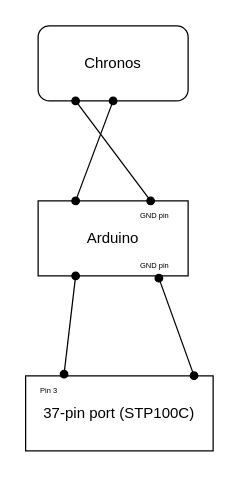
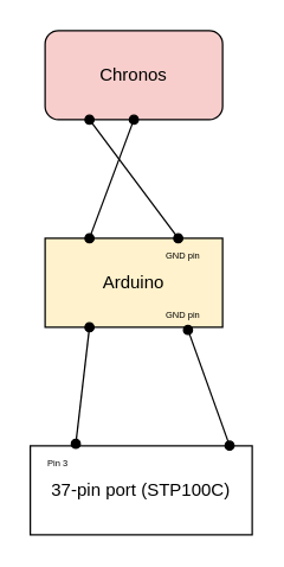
  <mxCell id="0" />
  <mxCell id="1" parent="0" />
- <mxCell id="2" value="Chronos" style="rounded=1;whiteSpace=wrap;html=1;" vertex="1" parent="1"><mxGeometry x="30" y="20" width="120" height="60" as="geometry" /></mxCell>
- <mxCell id="3" value="Arduino" style="rounded=0;whiteSpace=wrap;html=1;" vertex="1" parent="1"><mxGeometry x="30" y="160" width="120" height="60" as="geometry" /></mxCell>
+ <mxCell id="2" value="Chronos" style="rounded=1;whiteSpace=wrap;html=1;fillColor=#f8cecc;" vertex="1" parent="1"><mxGeometry x="30" y="20" width="120" height="60" as="geometry" /></mxCell>
+ <mxCell id="3" value="Arduino" style="rounded=0;whiteSpace=wrap;html=1;fillColor=#fff2cc;" vertex="1" parent="1"><mxGeometry x="30" y="160" width="120" height="60" as="geometry" /></mxCell>
  <mxCell id="4" value="" style="endArrow=oval;html=1;endFill=1;startArrow=oval;startFill=1;entryX=0.25;entryY=1;entryDx=0;entryDy=0;exitX=0.75;exitY=0;exitDx=0;exitDy=0;" edge="1" parent="1" source="3" target="2"><mxGeometry width="50" height="50" relative="1" as="geometry"><mxPoint x="40" y="190" as="sourcePoint" /><mxPoint x="90" y="140" as="targetPoint" /></mxGeometry></mxCell>
  <mxCell id="5" value="&lt;font style=&quot;font-size: 6px&quot;&gt;GND pin&lt;/font&gt;" style="text;html=1;resizable=0;points=[];autosize=1;align=left;verticalAlign=top;spacingTop=-4;" vertex="1" parent="1"><mxGeometry x="110" y="160" width="40" height="20" as="geometry" /></mxCell>
  <mxCell id="6" value="" style="endArrow=oval;html=1;endFill=1;startArrow=oval;startFill=1;entryX=0.5;entryY=1;entryDx=0;entryDy=0;exitX=0.25;exitY=0;exitDx=0;exitDy=0;" edge="1" parent="1" source="3" target="2"><mxGeometry width="50" height="50" relative="1" as="geometry"><mxPoint x="130.049" y="170.058" as="sourcePoint" /><mxPoint x="70.049" y="90.058" as="targetPoint" /></mxGeometry></mxCell>
  <mxCell id="7" value="37-pin port (STP100C)" style="rounded=0;whiteSpace=wrap;html=1;" vertex="1" parent="1"><mxGeometry x="20" y="300" width="150" height="60" as="geometry" /></mxCell>
  <mxCell id="8" value="" style="endArrow=oval;html=1;endFill=1;startArrow=oval;startFill=1;entryX=0.898;entryY=-0.003;entryDx=0;entryDy=0;exitX=0.805;exitY=1.03;exitDx=0;exitDy=0;exitPerimeter=0;entryPerimeter=0;" edge="1" parent="1" source="3" target="7"><mxGeometry width="50" height="50" relative="1" as="geometry"><mxPoint x="130.2" y="170.2" as="sourcePoint" /><mxPoint x="70.2" y="90.2" as="targetPoint" /></mxGeometry></mxCell>
  <mxCell id="9" value="&lt;font style=&quot;font-size: 6px&quot;&gt;Pin 3&lt;/font&gt;" style="text;html=1;resizable=0;points=[];autosize=1;align=left;verticalAlign=top;spacingTop=-4;" vertex="1" parent="1"><mxGeometry x="30" y="300" width="30" height="20" as="geometry" /></mxCell>
  <mxCell id="10" value="" style="endArrow=oval;html=1;endFill=1;startArrow=oval;startFill=1;entryX=0.205;entryY=-0.023;entryDx=0;entryDy=0;exitX=0.25;exitY=1;exitDx=0;exitDy=0;entryPerimeter=0;" edge="1" parent="1" source="3" target="7"><mxGeometry width="50" height="50" relative="1" as="geometry"><mxPoint x="130.2" y="169.8" as="sourcePoint" /><mxPoint x="147.8" y="249.8" as="targetPoint" /></mxGeometry></mxCell>
  <mxCell id="11" value="&lt;font style=&quot;font-size: 6px&quot;&gt;GND pin&lt;/font&gt;" style="text;html=1;resizable=0;points=[];autosize=1;align=left;verticalAlign=top;spacingTop=-4;" vertex="1" parent="1"><mxGeometry x="110" y="200" width="40" height="20" as="geometry" /></mxCell>
